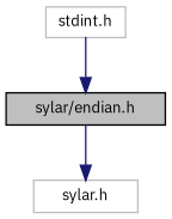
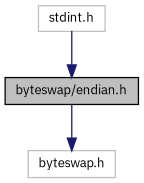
  digraph {
    fontname="IBM Plex Sans"
    node [color=grey75 fillcolor=white fontname="IBM Plex Sans" fontsize=10 shape=record style=filled]
    edge [color=midnightblue fontname="IBM Plex Sans" fontsize=10 labelfontname=Helvetica labelfontsize=10 style=solid]
-   n1 [color=black fillcolor=grey75 fontcolor=black height=0.2 label="sylar/endian.h" width=0.4]
-   n2 [height=0.2 label="sylar.h" width=0.4]
+   n1 [color=black fillcolor=grey75 fontcolor=black height=0.2 label="byteswap/endian.h" width=0.4]
+   n2 [height=0.2 label="byteswap.h" width=0.4]
    n3 [height=0.2 label="stdint.h" width=0.4]
    n1 -> n2
    n3 -> n1
  }
